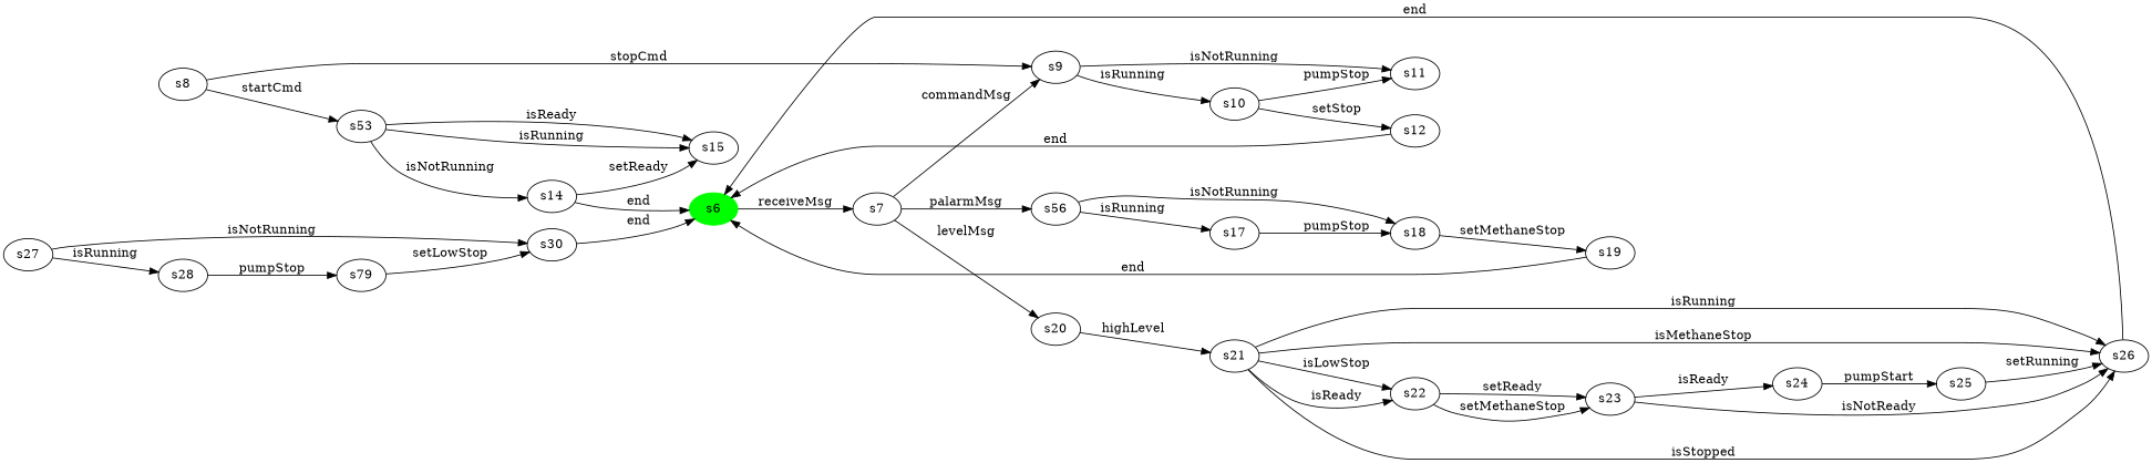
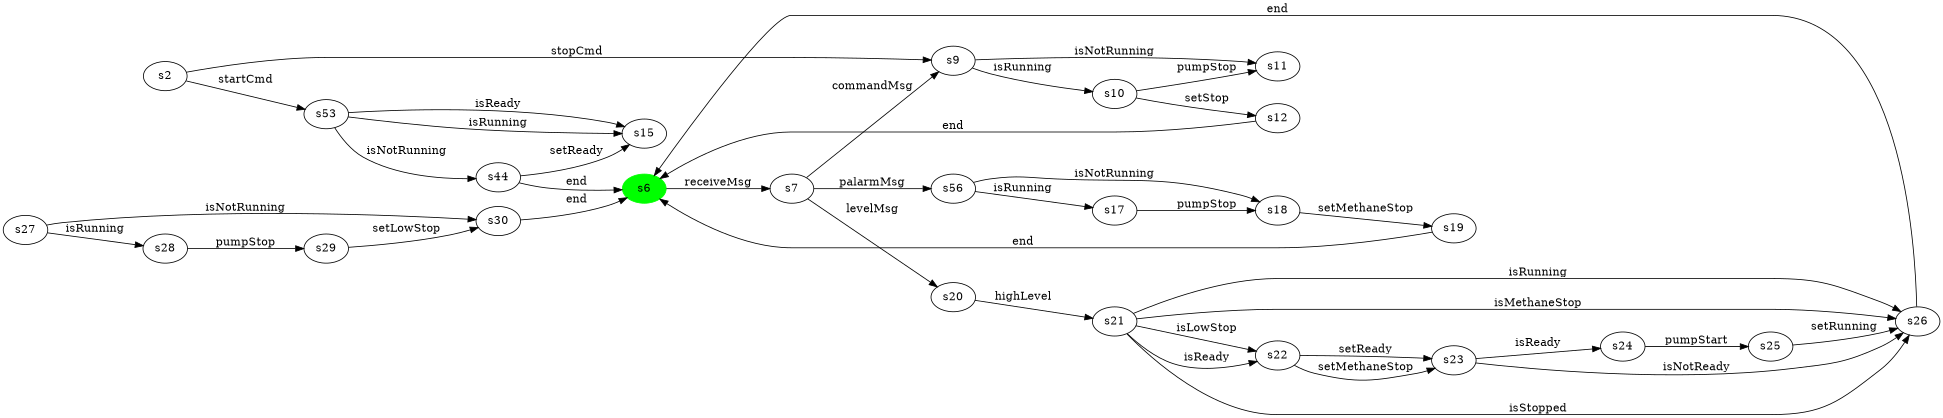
  digraph {
    rankdir=LR
    n1 [color=green label=s6 style=filled]
    n2 [label=s7]
    n3 [label=s56]
    n4 [label=s20]
    n5 [label=s9]
    n6 [label=s30]
    n7 [label=s11]
    n8 [label=s12]
    n9 [label=s10]
    n10 [label=s53]
    n11 [label=s15]
-   n12 [label=s14]
+   n12 [label=s44]
    n13 [label=s17]
    n14 [label=s18]
    n15 [label=s19]
    n16 [label=s21]
-   n17 [label=s8]
+   n17 [label=s2]
    n18 [label=s27]
    n19 [label=s28]
    n20 [label=s22]
    n21 [label=s26]
-   n22 [label=s79]
+   n22 [label=s29]
    n23 [label=s23]
    n24 [label=s24]
    n25 [label=s25]
    n1 -> n2 [label=" receiveMsg "]
    n2 -> n3 [label=" palarmMsg "]
    n2 -> n4 [label=" levelMsg "]
    n2 -> n5 [label=" commandMsg "]
    n3 -> n13 [label=" isRunning "]
    n3 -> n14 [label=" isNotRunning "]
    n4 -> n16 [label=" highLevel "]
    n5 -> n7 [label=" isNotRunning "]
    n5 -> n9 [label=" isRunning "]
    n6 -> n1 [label=" end "]
    n8 -> n1 [label=" end "]
    n9 -> n7 [label=" pumpStop "]
    n9 -> n8 [label=" setStop "]
    n10 -> n11 [label=" isReady "]
    n10 -> n11 [label=" isRunning "]
    n10 -> n12 [label=" isNotRunning "]
    n12 -> n1 [label=" end "]
    n12 -> n11 [label=" setReady "]
    n13 -> n14 [label=" pumpStop "]
    n14 -> n15 [label=" setMethaneStop "]
    n15 -> n1 [label=" end "]
    n16 -> n20 [label=" isReady "]
    n16 -> n20 [label=" isLowStop "]
    n16 -> n21 [label=" isMethaneStop "]
    n16 -> n21 [label=" isStopped "]
    n16 -> n21 [label=" isRunning "]
    n17 -> n5 [label=" stopCmd "]
    n17 -> n10 [label=" startCmd "]
    n18 -> n6 [label=" isNotRunning "]
    n18 -> n19 [label=" isRunning "]
    n19 -> n22 [label=" pumpStop "]
    n20 -> n23 [label=" setReady "]
    n20 -> n23 [label=" setMethaneStop "]
    n21 -> n1 [label=" end "]
    n22 -> n6 [label=" setLowStop "]
    n23 -> n21 [label=" isNotReady "]
    n23 -> n24 [label=" isReady "]
    n24 -> n25 [label=" pumpStart "]
    n25 -> n21 [label=" setRunning "]
  }
